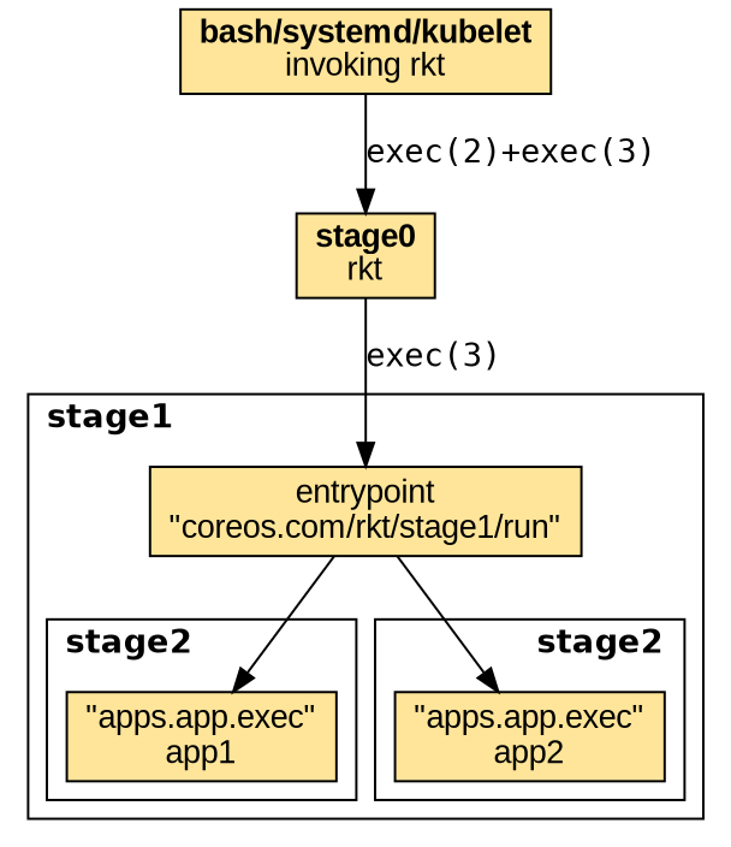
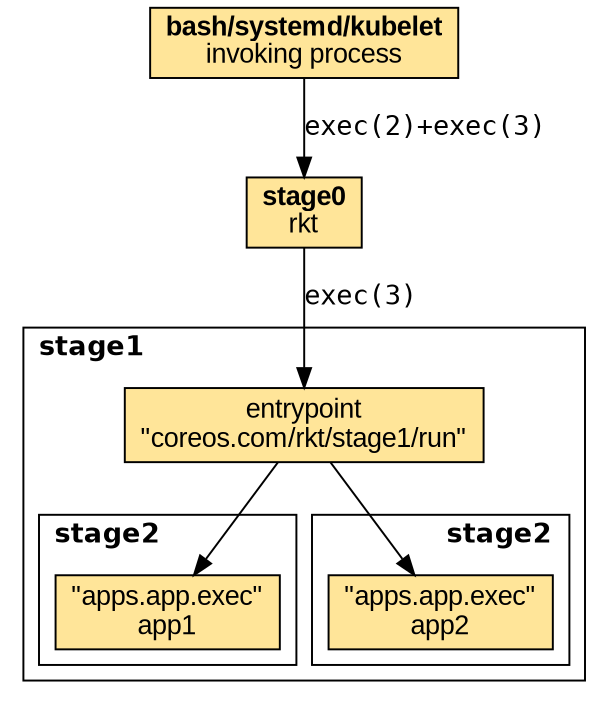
  digraph {
    fontname=helvetica
    node [fillcolor="#FFE599" fontname=Arial shape="node" style=filled]
    edge [fontname=monospace]
    n1 [label=<"apps.app.exec"<BR/>app1>]
    n2 [label=<"apps.app.exec"<BR/>app2>]
    n3 [label=<entrypoint<BR/>"coreos.com/rkt/stage1/run">]
-   n4 [label=<<B>bash/systemd/kubelet</B><BR/>invoking rkt>]
+   n4 [label=<<B>bash/systemd/kubelet</B><BR/>invoking process>]
    n5 [label=<<B>stage0</B><BR/>rkt>]
    subgraph cluster_1 {
      label=<<B>stage1</B>>
      labeljust=left
      n3
      subgraph cluster_2 {
        label=<<B>stage2</B>>
        labeljust=left
        n1
      }
      subgraph cluster_3 {
        label=<<B>stage2</B>>
        labeljust=right
        n2
      }
    }
    n3 -> n1
    n3 -> n2
    n4 -> n5 [label="exec(2)+exec(3)"]
    n5 -> n3 [label="exec(3)"]
  }
